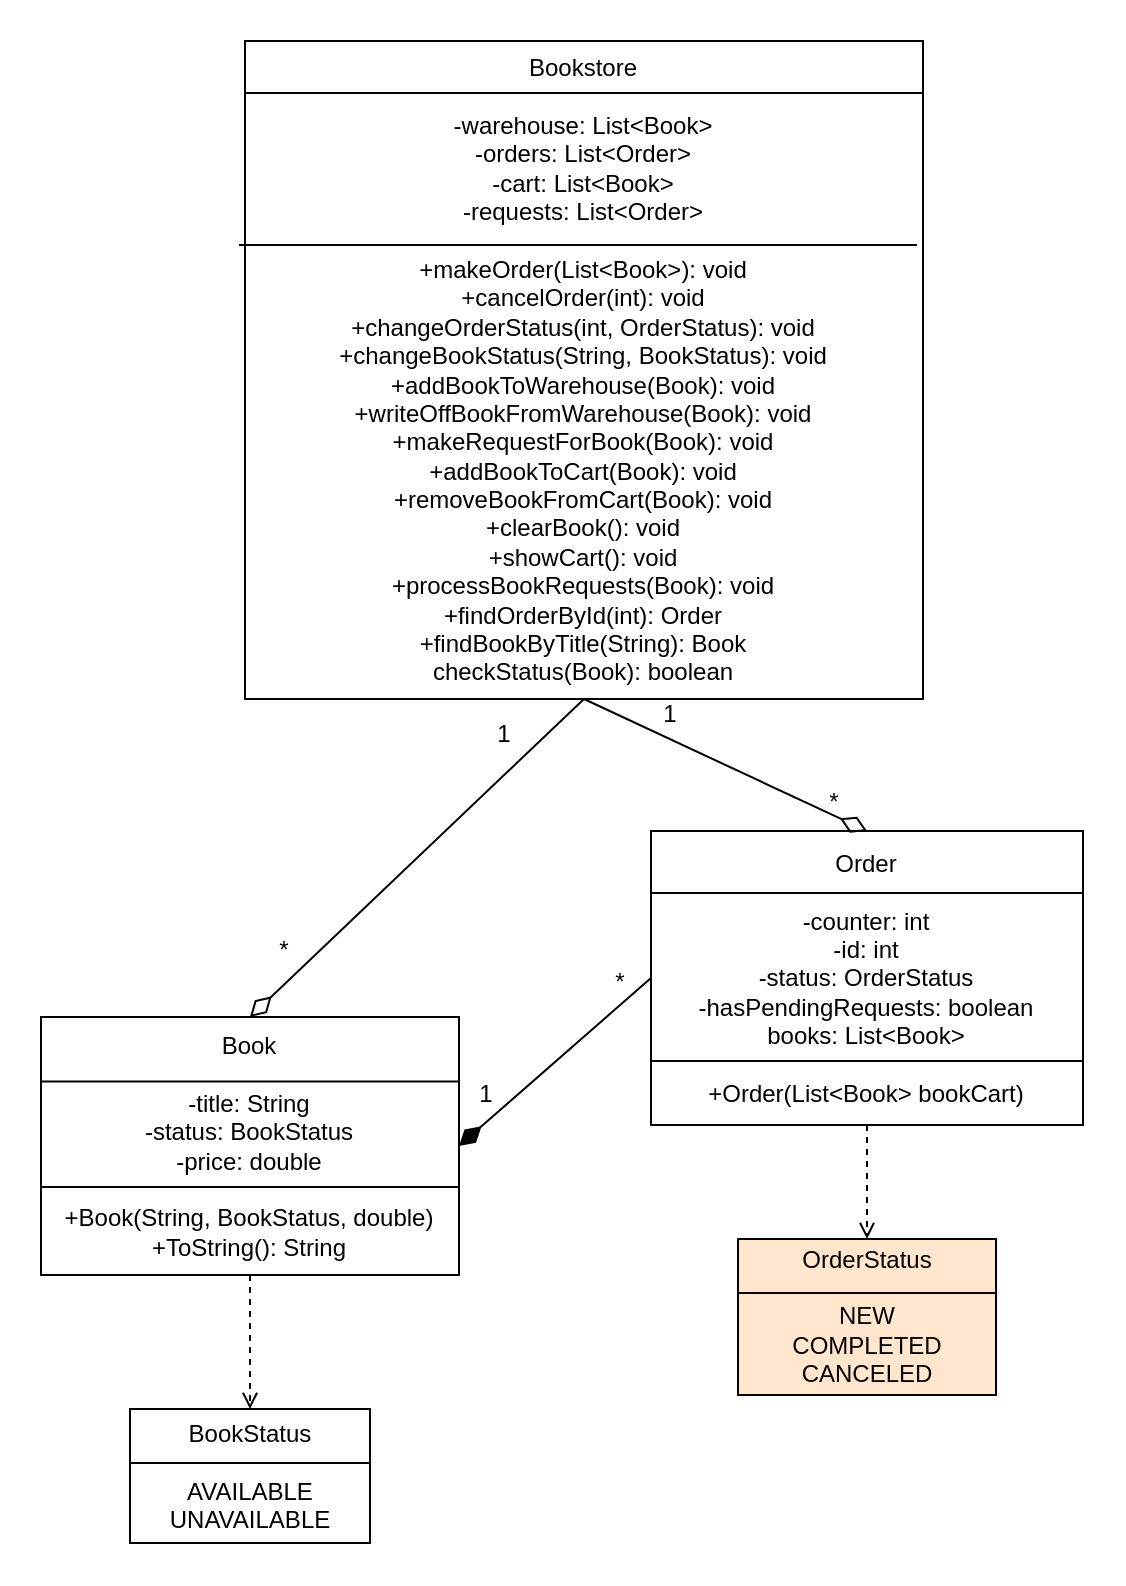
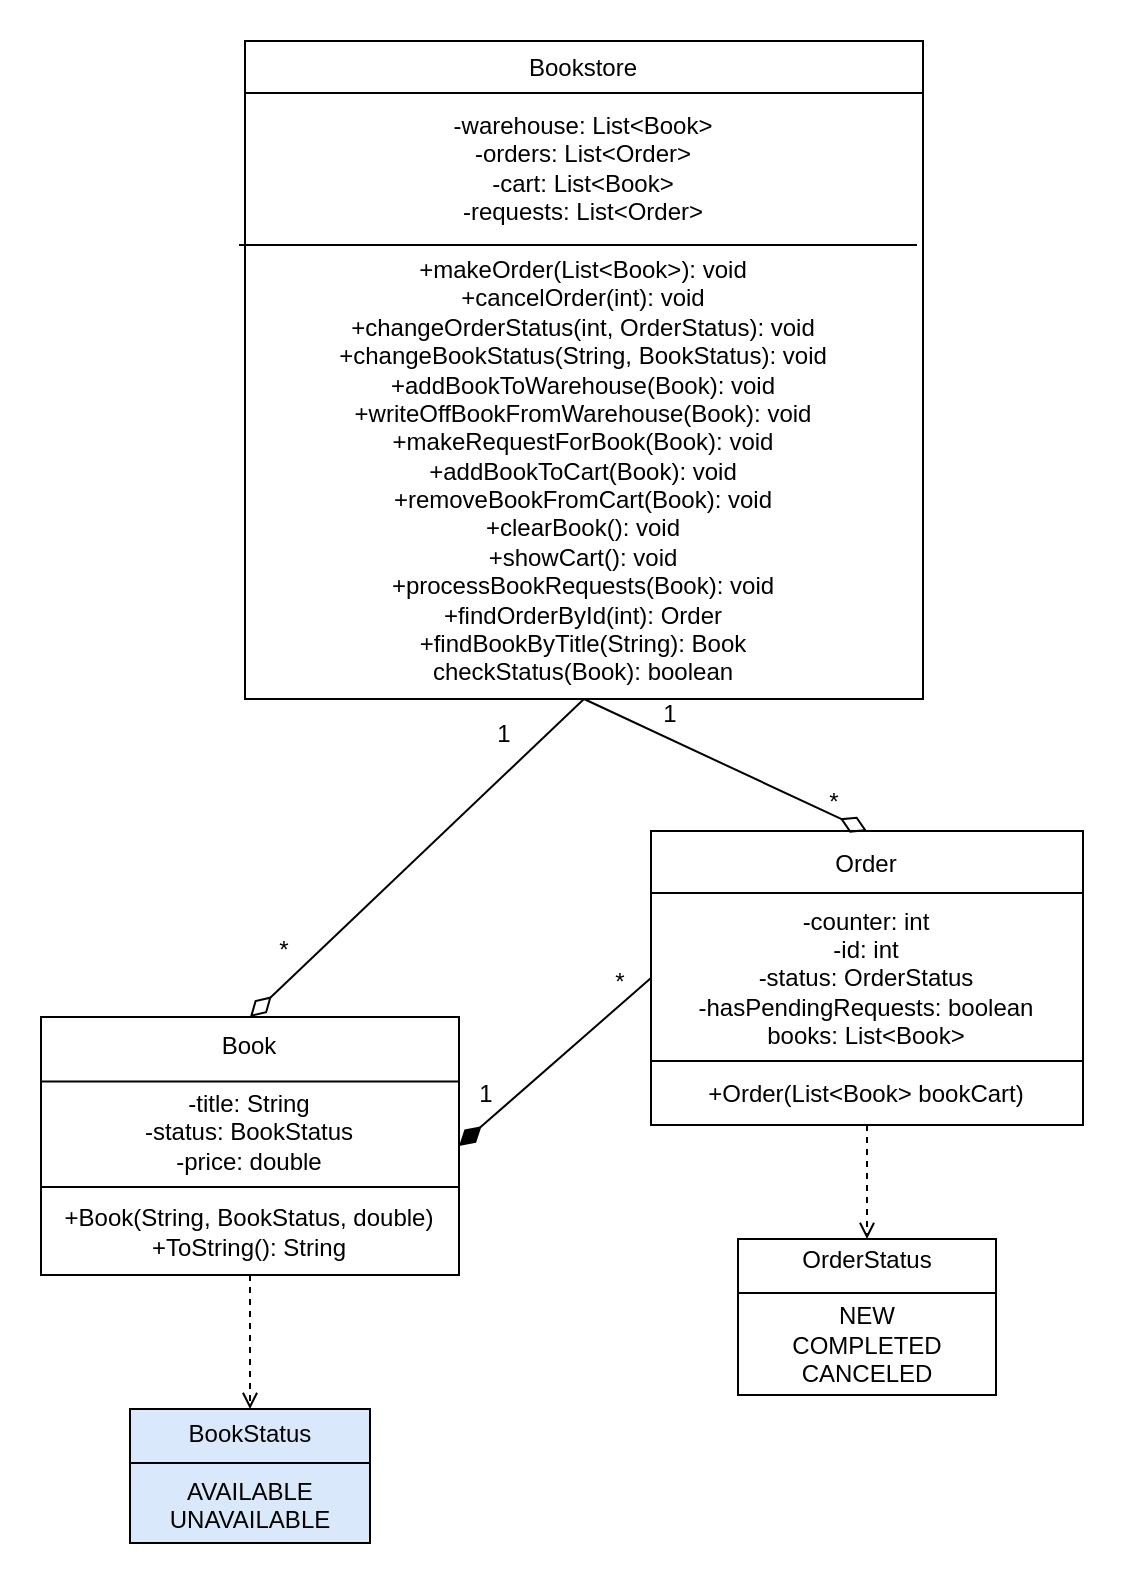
  <mxCell id="0" />
  <mxCell id="1" parent="0" />
  <mxCell id="2" value="Bookstore&lt;div&gt;&lt;br&gt;&lt;/div&gt;&lt;div&gt;-warehouse:&amp;nbsp;&lt;span style=&quot;background-color: transparent; color: light-dark(rgb(0, 0, 0), rgb(255, 255, 255));&quot;&gt;List&amp;lt;Book&amp;gt;&lt;/span&gt;&lt;/div&gt;&lt;div&gt;-orders:&amp;nbsp;&lt;span style=&quot;background-color: transparent; color: light-dark(rgb(0, 0, 0), rgb(255, 255, 255));&quot;&gt;List&amp;lt;Order&amp;gt;&lt;/span&gt;&lt;/div&gt;&lt;div&gt;-cart:&amp;nbsp;&lt;span style=&quot;background-color: transparent; color: light-dark(rgb(0, 0, 0), rgb(255, 255, 255));&quot;&gt;List&amp;lt;Book&amp;gt;&lt;/span&gt;&lt;/div&gt;&lt;div&gt;-requests:&amp;nbsp;&lt;span style=&quot;background-color: transparent; color: light-dark(rgb(0, 0, 0), rgb(255, 255, 255));&quot;&gt;List&amp;lt;Order&amp;gt;&lt;/span&gt;&lt;/div&gt;&lt;div&gt;&lt;br&gt;&lt;/div&gt;&lt;div&gt;+makeOrder(List&amp;lt;Book&amp;gt;): void&lt;/div&gt;&lt;div&gt;+cancelOrder(int): void&lt;/div&gt;&lt;div&gt;+changeOrderStatus(int, OrderStatus): void&lt;/div&gt;&lt;div&gt;+changeBookStatus(String, BookStatus): void&lt;/div&gt;&lt;div&gt;+addBookToWarehouse(Book): void&lt;/div&gt;&lt;div&gt;+writeOffBookFromWarehouse(Book): void&lt;/div&gt;&lt;div&gt;+makeRequestForBook(Book): void&lt;/div&gt;&lt;div&gt;+addBookToCart(Book): void&lt;/div&gt;&lt;div&gt;+removeBookFromCart(Book): void&lt;/div&gt;&lt;div&gt;+clearBook(): void&lt;/div&gt;&lt;div&gt;+showCart(): void&lt;/div&gt;&lt;div&gt;+processBookRequests(Book): void&lt;/div&gt;&lt;div&gt;+findOrderById(int): Order&lt;/div&gt;&lt;div&gt;+findBookByTitle(String): Book&lt;/div&gt;&lt;div&gt;checkStatus(Book): boolean&lt;/div&gt;" style="rounded=0;whiteSpace=wrap;html=1;" vertex="1" parent="1"><mxGeometry x="122" y="20" width="339" height="329" as="geometry" /></mxCell>
  <mxCell id="3" value="Order&lt;div&gt;&lt;br&gt;&lt;/div&gt;&lt;div&gt;-counter: int&lt;/div&gt;&lt;div&gt;-id: int&lt;/div&gt;&lt;div&gt;-status: OrderStatus&lt;/div&gt;&lt;div&gt;-hasPendingRequests: boolean&lt;/div&gt;&lt;div&gt;books: List&amp;lt;Book&amp;gt;&lt;/div&gt;&lt;div&gt;&lt;br&gt;&lt;/div&gt;&lt;div&gt;+Order(List&amp;lt;Book&amp;gt; bookCart)&lt;/div&gt;" style="rounded=0;whiteSpace=wrap;html=1;" vertex="1" parent="1"><mxGeometry x="325" y="415" width="216" height="147" as="geometry" /></mxCell>
  <mxCell id="4" value="Book&lt;div&gt;&lt;br&gt;&lt;/div&gt;&lt;div&gt;-title: String&lt;/div&gt;&lt;div&gt;-status: BookStatus&lt;/div&gt;&lt;div&gt;-price: double&lt;/div&gt;&lt;div&gt;&lt;br&gt;&lt;/div&gt;&lt;div&gt;+Book(String, BookStatus, double)&lt;/div&gt;&lt;div&gt;+ToString(): String&lt;/div&gt;" style="rounded=0;whiteSpace=wrap;html=1;" vertex="1" parent="1"><mxGeometry x="20" y="508" width="209" height="129" as="geometry" /></mxCell>
- <mxCell id="5" value="OrderStatus&lt;div&gt;&lt;br&gt;&lt;div&gt;NEW&lt;/div&gt;&lt;div&gt;COMPLETED&lt;/div&gt;&lt;div&gt;CANCELED&lt;/div&gt;&lt;/div&gt;" style="rounded=0;whiteSpace=wrap;html=1;fillColor=#ffe6cc;" vertex="1" parent="1"><mxGeometry x="368.5" y="619" width="129" height="78" as="geometry" /></mxCell>
- <mxCell id="6" value="BookStatus&lt;div&gt;&lt;br&gt;&lt;div&gt;AVAILABLE&lt;/div&gt;&lt;div&gt;UNAVAILABLE&lt;/div&gt;&lt;/div&gt;" style="rounded=0;whiteSpace=wrap;html=1;" vertex="1" parent="1"><mxGeometry x="64.5" y="704" width="120" height="67" as="geometry" /></mxCell>
+ <mxCell id="5" value="OrderStatus&lt;div&gt;&lt;br&gt;&lt;div&gt;NEW&lt;/div&gt;&lt;div&gt;COMPLETED&lt;/div&gt;&lt;div&gt;CANCELED&lt;/div&gt;&lt;/div&gt;" style="rounded=0;whiteSpace=wrap;html=1;" vertex="1" parent="1"><mxGeometry x="368.5" y="619" width="129" height="78" as="geometry" /></mxCell>
+ <mxCell id="6" value="BookStatus&lt;div&gt;&lt;br&gt;&lt;div&gt;AVAILABLE&lt;/div&gt;&lt;div&gt;UNAVAILABLE&lt;/div&gt;&lt;/div&gt;" style="rounded=0;whiteSpace=wrap;html=1;fillColor=#dae8fc;" vertex="1" parent="1"><mxGeometry x="64.5" y="704" width="120" height="67" as="geometry" /></mxCell>
  <mxCell id="7" value="" style="endArrow=diamondThin;html=1;rounded=0;exitX=0.5;exitY=1;exitDx=0;exitDy=0;entryX=0.5;entryY=0;entryDx=0;entryDy=0;endFill=0;endSize=12;" edge="1" parent="1" source="2" target="4"><mxGeometry width="50" height="50" relative="1" as="geometry"><mxPoint x="-18" y="361" as="sourcePoint" /><mxPoint x="32" y="311" as="targetPoint" /></mxGeometry></mxCell>
  <mxCell id="8" value="" style="endArrow=diamondThin;html=1;rounded=0;exitX=0.5;exitY=1;exitDx=0;exitDy=0;entryX=0.5;entryY=0;entryDx=0;entryDy=0;endFill=0;endSize=12;" edge="1" parent="1" source="2" target="3"><mxGeometry width="50" height="50" relative="1" as="geometry"><mxPoint x="594" y="410" as="sourcePoint" /><mxPoint x="644" y="360" as="targetPoint" /></mxGeometry></mxCell>
  <mxCell id="9" value="" style="endArrow=open;html=1;rounded=0;exitX=0.5;exitY=1;exitDx=0;exitDy=0;entryX=0.5;entryY=0;entryDx=0;entryDy=0;dashed=1;endFill=0;" edge="1" parent="1" source="4" target="6"><mxGeometry width="50" height="50" relative="1" as="geometry"><mxPoint x="-159" y="582" as="sourcePoint" /><mxPoint x="-109" y="532" as="targetPoint" /></mxGeometry></mxCell>
  <mxCell id="10" value="" style="endArrow=open;html=1;rounded=0;exitX=0.5;exitY=1;exitDx=0;exitDy=0;entryX=0.5;entryY=0;entryDx=0;entryDy=0;dashed=1;endFill=0;" edge="1" parent="1" source="3" target="5"><mxGeometry width="50" height="50" relative="1" as="geometry"><mxPoint x="251" y="647" as="sourcePoint" /><mxPoint x="301" y="597" as="targetPoint" /></mxGeometry></mxCell>
  <mxCell id="11" value="" style="endArrow=diamondThin;html=1;rounded=0;exitX=0;exitY=0.5;exitDx=0;exitDy=0;entryX=1;entryY=0.5;entryDx=0;entryDy=0;endFill=1;endSize=12;" edge="1" parent="1" source="3" target="4"><mxGeometry width="50" height="50" relative="1" as="geometry"><mxPoint x="225" y="489" as="sourcePoint" /><mxPoint x="275" y="439" as="targetPoint" /></mxGeometry></mxCell>
  <mxCell id="12" value="1" style="text;html=1;whiteSpace=wrap;strokeColor=none;fillColor=none;align=center;verticalAlign=middle;rounded=0;" vertex="1" parent="1"><mxGeometry x="244" y="359" width="16" height="16" as="geometry" /></mxCell>
  <mxCell id="13" value="1" style="text;html=1;whiteSpace=wrap;strokeColor=none;fillColor=none;align=center;verticalAlign=middle;rounded=0;" vertex="1" parent="1"><mxGeometry x="327" y="349" width="16" height="16" as="geometry" /></mxCell>
  <mxCell id="14" value="*" style="text;html=1;whiteSpace=wrap;strokeColor=none;fillColor=none;align=center;verticalAlign=middle;rounded=0;" vertex="1" parent="1"><mxGeometry x="134" y="467" width="16" height="16" as="geometry" /></mxCell>
  <mxCell id="15" value="*" style="text;html=1;whiteSpace=wrap;strokeColor=none;fillColor=none;align=center;verticalAlign=middle;rounded=0;" vertex="1" parent="1"><mxGeometry x="409" y="393" width="16" height="16" as="geometry" /></mxCell>
  <mxCell id="16" value="1" style="text;html=1;whiteSpace=wrap;strokeColor=none;fillColor=none;align=center;verticalAlign=middle;rounded=0;" vertex="1" parent="1"><mxGeometry x="235" y="539" width="16" height="16" as="geometry" /></mxCell>
  <mxCell id="17" value="*" style="text;html=1;whiteSpace=wrap;strokeColor=none;fillColor=none;align=center;verticalAlign=middle;rounded=0;" vertex="1" parent="1"><mxGeometry x="302" y="483" width="16" height="16" as="geometry" /></mxCell>
  <mxCell id="18" value="" style="endArrow=none;html=1;rounded=0;entryX=1;entryY=0.25;entryDx=0;entryDy=0;exitX=0;exitY=0.25;exitDx=0;exitDy=0;" edge="1" parent="1"><mxGeometry width="50" height="50" relative="1" as="geometry"><mxPoint x="122" y="46" as="sourcePoint" /><mxPoint x="461" y="46" as="targetPoint" /></mxGeometry></mxCell>
  <mxCell id="19" value="" style="endArrow=none;html=1;rounded=0;entryX=1;entryY=0.5;entryDx=0;entryDy=0;exitX=0;exitY=0.5;exitDx=0;exitDy=0;" edge="1" parent="1"><mxGeometry width="50" height="50" relative="1" as="geometry"><mxPoint x="119" y="122" as="sourcePoint" /><mxPoint x="458" y="122" as="targetPoint" /></mxGeometry></mxCell>
  <mxCell id="20" value="" style="endArrow=none;html=1;rounded=0;entryX=1;entryY=0.25;entryDx=0;entryDy=0;exitX=0;exitY=0.25;exitDx=0;exitDy=0;" edge="1" parent="1" source="4" target="4"><mxGeometry width="50" height="50" relative="1" as="geometry"><mxPoint x="-66" y="537" as="sourcePoint" /><mxPoint x="-16" y="487" as="targetPoint" /></mxGeometry></mxCell>
  <mxCell id="21" value="" style="endArrow=none;html=1;rounded=0;entryX=1;entryY=0.75;entryDx=0;entryDy=0;exitX=0;exitY=0.75;exitDx=0;exitDy=0;" edge="1" parent="1"><mxGeometry width="50" height="50" relative="1" as="geometry"><mxPoint x="20" y="593" as="sourcePoint" /><mxPoint x="229" y="593" as="targetPoint" /></mxGeometry></mxCell>
  <mxCell id="22" value="" style="endArrow=none;html=1;rounded=0;entryX=1;entryY=0.25;entryDx=0;entryDy=0;exitX=0;exitY=0.25;exitDx=0;exitDy=0;" edge="1" parent="1"><mxGeometry width="50" height="50" relative="1" as="geometry"><mxPoint x="325" y="446" as="sourcePoint" /><mxPoint x="541" y="446" as="targetPoint" /></mxGeometry></mxCell>
  <mxCell id="23" value="" style="endArrow=none;html=1;rounded=0;entryX=1;entryY=0.75;entryDx=0;entryDy=0;exitX=0;exitY=0.75;exitDx=0;exitDy=0;" edge="1" parent="1"><mxGeometry width="50" height="50" relative="1" as="geometry"><mxPoint x="325" y="530" as="sourcePoint" /><mxPoint x="541" y="530" as="targetPoint" /></mxGeometry></mxCell>
  <mxCell id="24" value="" style="endArrow=none;html=1;rounded=0;entryX=1;entryY=0.5;entryDx=0;entryDy=0;exitX=0;exitY=0.5;exitDx=0;exitDy=0;" edge="1" parent="1"><mxGeometry width="50" height="50" relative="1" as="geometry"><mxPoint x="64.5" y="731" as="sourcePoint" /><mxPoint x="184.5" y="731" as="targetPoint" /></mxGeometry></mxCell>
  <mxCell id="25" value="" style="endArrow=none;html=1;rounded=0;entryX=1;entryY=0.25;entryDx=0;entryDy=0;exitX=0;exitY=0.25;exitDx=0;exitDy=0;" edge="1" parent="1"><mxGeometry width="50" height="50" relative="1" as="geometry"><mxPoint x="368.5" y="646" as="sourcePoint" /><mxPoint x="497.5" y="646" as="targetPoint" /></mxGeometry></mxCell>
